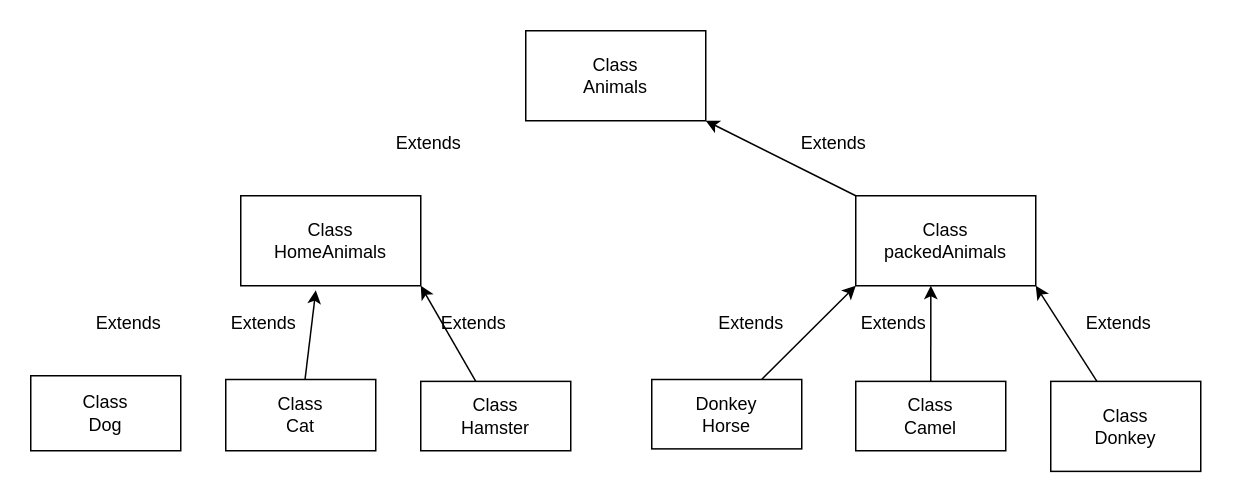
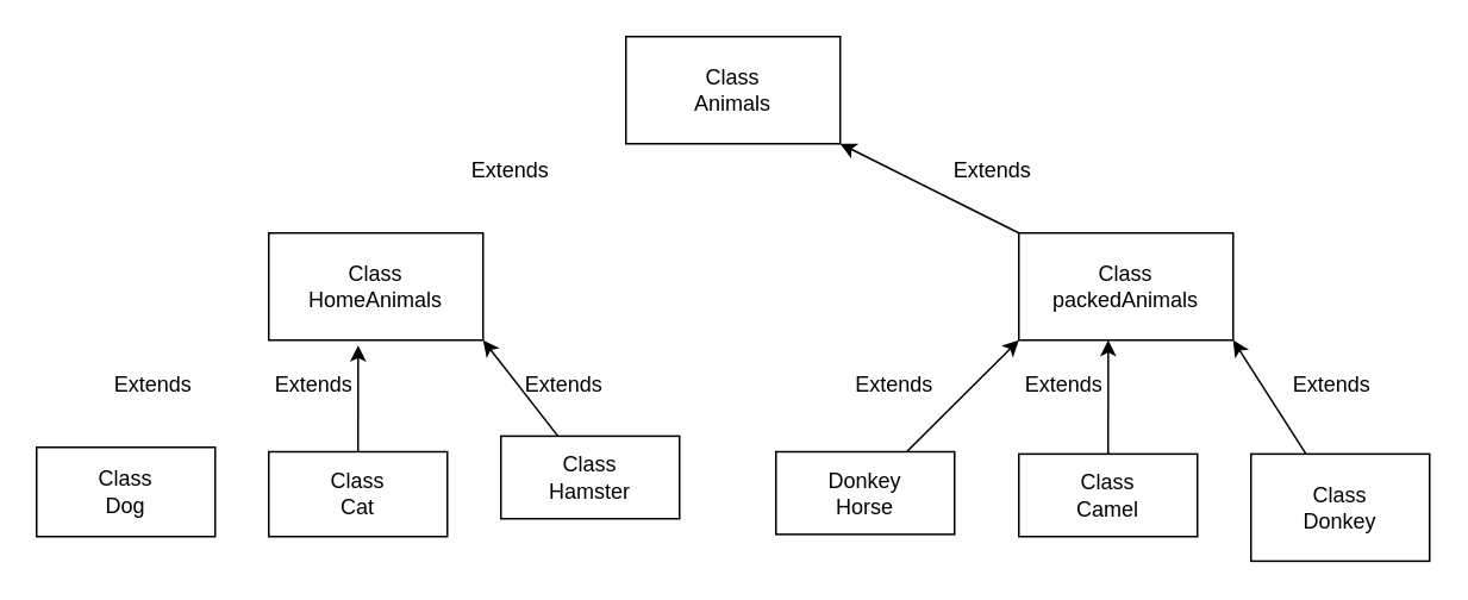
  <mxCell id="0" />
  <mxCell id="1" parent="0" />
  <mxCell id="2" value="Class&lt;br&gt;Animals" style="rounded=0;whiteSpace=wrap;html=1;" parent="1" vertex="1"><mxGeometry x="350" y="20" width="120" height="60" as="geometry" /></mxCell>
- <mxCell id="3" value="Class&lt;br&gt;HomeAnimals" style="rounded=0;whiteSpace=wrap;html=1;" parent="1" vertex="1"><mxGeometry x="160" y="130" width="120" height="60" as="geometry" /></mxCell>
+ <mxCell id="3" value="Class&lt;br&gt;HomeAnimals" style="rounded=0;whiteSpace=wrap;html=1;" parent="1" vertex="1"><mxGeometry x="150" y="130" width="120" height="60" as="geometry" /></mxCell>
  <mxCell id="4" style="edgeStyle=none;html=1;entryX=1;entryY=1;entryDx=0;entryDy=0;" parent="1" source="5" target="2" edge="1"><mxGeometry relative="1" as="geometry" /></mxCell>
  <mxCell id="5" value="Class&lt;br&gt;packedAnimals" style="rounded=0;whiteSpace=wrap;html=1;" parent="1" vertex="1"><mxGeometry x="570" y="130" width="120" height="60" as="geometry" /></mxCell>
  <mxCell id="6" value="Class&lt;br&gt;Dog" style="rounded=0;whiteSpace=wrap;html=1;" parent="1" vertex="1"><mxGeometry y="250" width="100" height="50" as="geometry" x="20" /></mxCell>
  <mxCell id="7" style="edgeStyle=none;html=1;entryX=0.417;entryY=1.05;entryDx=0;entryDy=0;entryPerimeter=0;" parent="1" source="8" target="3" edge="1"><mxGeometry relative="1" as="geometry" /></mxCell>
  <mxCell id="8" value="Class&lt;br&gt;Cat" style="rounded=0;whiteSpace=wrap;html=1;" parent="1" vertex="1"><mxGeometry x="150" y="252.5" width="100" height="47.5" as="geometry" /></mxCell>
  <mxCell id="9" style="edgeStyle=none;html=1;entryX=1;entryY=1;entryDx=0;entryDy=0;" parent="1" source="10" target="3" edge="1"><mxGeometry relative="1" as="geometry" /></mxCell>
- <mxCell id="10" value="Class&lt;br&gt;Hamster" style="rounded=0;whiteSpace=wrap;html=1;" parent="1" vertex="1"><mxGeometry x="280" y="253.75" width="100" height="46.25" as="geometry" /></mxCell>
+ <mxCell id="10" value="Class&lt;br&gt;Hamster" style="rounded=0;whiteSpace=wrap;html=1;" parent="1" vertex="1"><mxGeometry x="280" y="243.75" width="100" height="46.25" as="geometry" /></mxCell>
  <mxCell id="11" style="edgeStyle=none;html=1;entryX=0;entryY=1;entryDx=0;entryDy=0;" parent="1" source="12" target="5" edge="1"><mxGeometry relative="1" as="geometry" /></mxCell>
  <mxCell id="12" value="Donkey&lt;br&gt;Horse" style="rounded=0;whiteSpace=wrap;html=1;" parent="1" vertex="1"><mxGeometry x="434" y="252.5" width="100" height="46.25" as="geometry" /></mxCell>
  <mxCell id="13" style="edgeStyle=none;html=1;entryX=0.417;entryY=1;entryDx=0;entryDy=0;entryPerimeter=0;" parent="1" source="14" target="5" edge="1"><mxGeometry relative="1" as="geometry" /></mxCell>
  <mxCell id="14" value="Class&lt;br&gt;Camel" style="rounded=0;whiteSpace=wrap;html=1;" parent="1" vertex="1"><mxGeometry x="570" y="253.75" width="100" height="46.25" as="geometry" /></mxCell>
  <mxCell id="15" style="edgeStyle=none;html=1;entryX=1;entryY=1;entryDx=0;entryDy=0;" parent="1" source="16" target="5" edge="1"><mxGeometry relative="1" as="geometry" /></mxCell>
  <mxCell id="16" value="Class&lt;br&gt;Donkey" style="rounded=0;whiteSpace=wrap;html=1;" parent="1" vertex="1"><mxGeometry x="700" y="253.75" width="100" height="60" as="geometry" /></mxCell>
  <mxCell id="17" value="Extends" style="text;html=1;align=center;verticalAlign=middle;resizable=0;points=[];autosize=1;strokeColor=none;fillColor=none;" vertex="1" parent="1"><mxGeometry x="50" y="200" width="70" height="30" as="geometry" /></mxCell>
  <mxCell id="18" value="Extends" style="text;html=1;align=center;verticalAlign=middle;resizable=0;points=[];autosize=1;strokeColor=none;fillColor=none;" vertex="1" parent="1"><mxGeometry x="140" y="200" width="70" height="30" as="geometry" /></mxCell>
  <mxCell id="19" value="Extends" style="text;html=1;align=center;verticalAlign=middle;resizable=0;points=[];autosize=1;strokeColor=none;fillColor=none;" vertex="1" parent="1"><mxGeometry x="280" y="200" width="70" height="30" as="geometry" /></mxCell>
  <mxCell id="20" value="Extends" style="text;html=1;align=center;verticalAlign=middle;resizable=0;points=[];autosize=1;strokeColor=none;fillColor=none;" vertex="1" parent="1"><mxGeometry x="250" y="80" width="70" height="30" as="geometry" /></mxCell>
  <mxCell id="21" value="Extends" style="text;html=1;align=center;verticalAlign=middle;resizable=0;points=[];autosize=1;strokeColor=none;fillColor=none;" vertex="1" parent="1"><mxGeometry x="520" y="80" width="70" height="30" as="geometry" /></mxCell>
  <mxCell id="22" value="Extends" style="text;html=1;align=center;verticalAlign=middle;resizable=0;points=[];autosize=1;strokeColor=none;fillColor=none;" vertex="1" parent="1"><mxGeometry x="465" y="200" width="70" height="30" as="geometry" /></mxCell>
  <mxCell id="23" value="Extends" style="text;html=1;align=center;verticalAlign=middle;resizable=0;points=[];autosize=1;strokeColor=none;fillColor=none;" vertex="1" parent="1"><mxGeometry x="560" y="200" width="70" height="30" as="geometry" /></mxCell>
  <mxCell id="24" value="Extends" style="text;html=1;align=center;verticalAlign=middle;resizable=0;points=[];autosize=1;strokeColor=none;fillColor=none;" vertex="1" parent="1"><mxGeometry x="710" y="200" width="70" height="30" as="geometry" /></mxCell>
